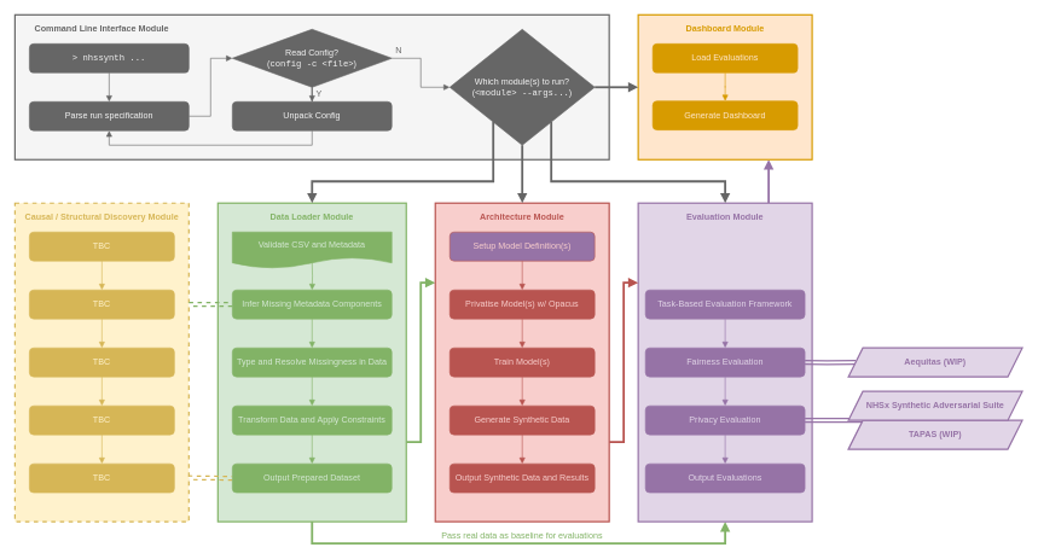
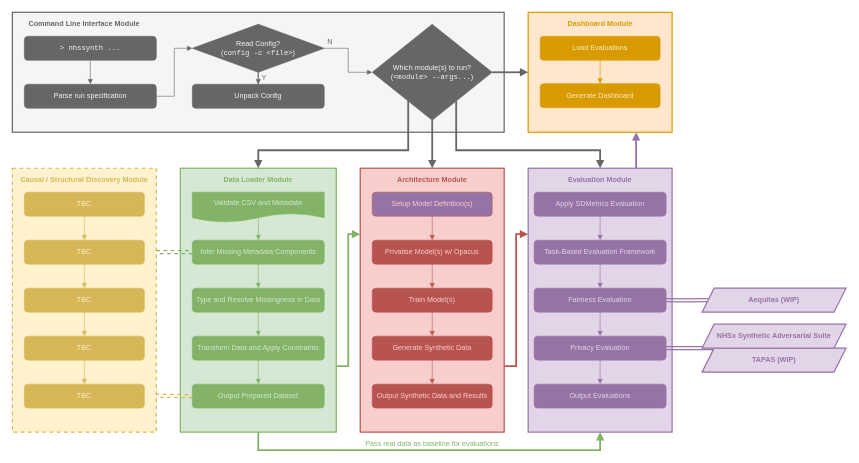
  <mxCell id="0" />
  <mxCell id="1" parent="0" />
  <mxCell id="2" style="edgeStyle=orthogonalEdgeStyle;rounded=0;orthogonalLoop=1;jettySize=auto;html=1;entryX=0;entryY=0.25;entryDx=0;entryDy=0;fontFamily=Helvetica;fontColor=#666666;fillColor=#d5e8d4;strokeColor=#82b366;strokeWidth=3;endArrow=block;endFill=1;exitX=1;exitY=0.75;exitDx=0;exitDy=0;" parent="1" source="4" target="30" edge="1"><mxGeometry relative="1" as="geometry" /></mxCell>
  <mxCell id="3" style="edgeStyle=orthogonalEdgeStyle;rounded=0;orthogonalLoop=1;jettySize=auto;html=1;entryX=0.5;entryY=1;entryDx=0;entryDy=0;shadow=0;strokeWidth=3;fontFamily=Helvetica;fontColor=#FFE6CC;endArrow=block;endFill=1;fillColor=#d5e8d4;strokeColor=#82b366;" parent="1" source="4" target="8" edge="1"><mxGeometry relative="1" as="geometry"><Array as="points"><mxPoint x="430" y="750" /><mxPoint x="1000" y="750" /></Array></mxGeometry></mxCell>
  <mxCell id="4" value="" style="rounded=0;whiteSpace=wrap;html=1;fillColor=#D5E8D4;strokeColor=#82b366;strokeWidth=2;" parent="1" vertex="1"><mxGeometry x="300" y="280" width="260" height="440" as="geometry" /></mxCell>
  <mxCell id="5" style="edgeStyle=orthogonalEdgeStyle;rounded=0;orthogonalLoop=1;jettySize=auto;html=1;exitX=0.995;exitY=0.862;exitDx=0;exitDy=0;entryX=0;entryY=0.5;entryDx=0;entryDy=0;fontFamily=Helvetica;fontColor=#666666;exitPerimeter=0;fillColor=#fff2cc;strokeColor=#d6b656;strokeWidth=2;shape=link;dashed=1;" parent="1" source="6" target="14" edge="1"><mxGeometry relative="1" as="geometry"><Array as="points"><mxPoint x="260" y="659" /></Array></mxGeometry></mxCell>
  <mxCell id="6" value="" style="rounded=0;whiteSpace=wrap;html=1;dashed=1;fillColor=#FFF2CC;strokeColor=#D6B656;strokeWidth=2;" parent="1" vertex="1"><mxGeometry x="20" y="280" width="240" height="440" as="geometry" /></mxCell>
  <mxCell id="7" style="edgeStyle=orthogonalEdgeStyle;rounded=0;orthogonalLoop=1;jettySize=auto;html=1;entryX=0.75;entryY=1;entryDx=0;entryDy=0;fontFamily=Helvetica;fontColor=#666666;endArrow=block;endFill=1;fillColor=#e1d5e7;strokeColor=#9673a6;strokeWidth=3;" parent="1" source="8" target="48" edge="1"><mxGeometry relative="1" as="geometry"><Array as="points"><mxPoint x="1060" y="250" /><mxPoint x="1060" y="250" /></Array></mxGeometry></mxCell>
  <mxCell id="8" value="" style="rounded=0;whiteSpace=wrap;html=1;arcSize=5;fillColor=#E1D5E7;strokeColor=#9673a6;strokeWidth=2;" parent="1" vertex="1"><mxGeometry x="880" y="280" width="240" height="440" as="geometry" /></mxCell>
  <mxCell id="9" value="" style="edgeStyle=orthogonalEdgeStyle;rounded=0;orthogonalLoop=1;jettySize=auto;html=1;endArrow=block;endFill=1;fillColor=#d5e8d4;strokeColor=#82b366;" parent="1" target="17" edge="1"><mxGeometry relative="1" as="geometry"><mxPoint x="430" y="360" as="sourcePoint" /></mxGeometry></mxCell>
  <mxCell id="10" value="Data Loader Module" style="text;html=1;strokeColor=none;fillColor=none;align=center;verticalAlign=middle;whiteSpace=wrap;rounded=0;rotation=0;fontColor=#82B366;fontStyle=1" parent="1" vertex="1"><mxGeometry x="350" y="280" width="160" height="40" as="geometry" /></mxCell>
  <mxCell id="11" value="" style="edgeStyle=orthogonalEdgeStyle;rounded=0;orthogonalLoop=1;jettySize=auto;html=1;endArrow=block;endFill=1;fillColor=#d5e8d4;strokeColor=#82b366;" parent="1" source="13" target="19" edge="1"><mxGeometry relative="1" as="geometry" /></mxCell>
  <mxCell id="12" style="edgeStyle=orthogonalEdgeStyle;rounded=0;orthogonalLoop=1;jettySize=auto;html=1;fontFamily=Helvetica;fontColor=#666666;shape=link;strokeWidth=2;fillColor=#d5e8d4;strokeColor=#82b366;dashed=1;" parent="1" edge="1"><mxGeometry relative="1" as="geometry"><mxPoint x="260" y="420" as="targetPoint" /><Array as="points"><mxPoint x="260" y="420" /></Array><mxPoint x="320" y="420" as="sourcePoint" /></mxGeometry></mxCell>
  <mxCell id="13" value="Type and Resolve Missingness in Data" style="rounded=1;whiteSpace=wrap;html=1;fillColor=#82B366;strokeColor=#82B366;fontColor=#D5E8D4;" parent="1" vertex="1"><mxGeometry x="320" y="480" width="220" height="40" as="geometry" /></mxCell>
  <mxCell id="14" value="Output Prepared Dataset" style="rounded=1;whiteSpace=wrap;html=1;fillColor=#82B366;strokeColor=#82B366;fontColor=#D5E8D4;" parent="1" vertex="1"><mxGeometry x="320" y="640" width="220" height="40" as="geometry" /></mxCell>
  <mxCell id="15" value="Causal / Structural Discovery Module" style="text;html=1;strokeColor=none;fillColor=none;align=center;verticalAlign=middle;whiteSpace=wrap;rounded=0;fontStyle=1;fontColor=#D6B656;" parent="1" vertex="1"><mxGeometry x="30" y="280" width="220" height="40" as="geometry" /></mxCell>
  <mxCell id="16" value="" style="edgeStyle=orthogonalEdgeStyle;rounded=0;orthogonalLoop=1;jettySize=auto;html=1;endArrow=block;endFill=1;fillColor=#d5e8d4;strokeColor=#82b366;" parent="1" source="17" target="13" edge="1"><mxGeometry relative="1" as="geometry" /></mxCell>
  <mxCell id="17" value="Infer Missing Metadata Components" style="rounded=1;whiteSpace=wrap;html=1;fillColor=#82B366;strokeColor=#82B366;fontColor=#D5E8D4;" parent="1" vertex="1"><mxGeometry x="320" y="400" width="220" height="40" as="geometry" /></mxCell>
  <mxCell id="18" value="" style="edgeStyle=orthogonalEdgeStyle;rounded=0;orthogonalLoop=1;jettySize=auto;html=1;endArrow=block;endFill=1;fillColor=#d5e8d4;strokeColor=#82b366;" parent="1" source="19" target="14" edge="1"><mxGeometry relative="1" as="geometry" /></mxCell>
  <mxCell id="19" value="Transform Data and Apply Constraints" style="rounded=1;whiteSpace=wrap;html=1;fillColor=#82B366;strokeColor=#82B366;fontColor=#D5E8D4;" parent="1" vertex="1"><mxGeometry x="320" y="560" width="220" height="40" as="geometry" /></mxCell>
  <mxCell id="20" value="Evaluation Module" style="text;html=1;strokeColor=none;fillColor=none;align=center;verticalAlign=middle;whiteSpace=wrap;rounded=0;rotation=0;fontColor=#9673A6;fontStyle=1" parent="1" vertex="1"><mxGeometry x="920" y="280" width="160" height="40" as="geometry" /></mxCell>
+ <mxCell id="21" value="" style="edgeStyle=orthogonalEdgeStyle;rounded=0;orthogonalLoop=1;jettySize=auto;html=1;fillColor=#e1d5e7;strokeColor=#9673a6;endArrow=block;endFill=1;" parent="1" source="22" target="27" edge="1"><mxGeometry relative="1" as="geometry" /></mxCell>
+ <mxCell id="22" value="Apply SDMetrics Evaluation" style="rounded=1;whiteSpace=wrap;html=1;fillColor=#9673A6;strokeColor=#9673A6;fontColor=#E1D5E7;" parent="1" vertex="1"><mxGeometry x="890" y="320" width="220" height="40" as="geometry" /></mxCell>
  <mxCell id="23" value="" style="edgeStyle=orthogonalEdgeStyle;rounded=0;orthogonalLoop=1;jettySize=auto;html=1;fontFamily=Helvetica;fontColor=#666666;fillColor=#e1d5e7;strokeColor=#9673a6;endArrow=block;endFill=1;" parent="1" source="24" target="34" edge="1"><mxGeometry relative="1" as="geometry" /></mxCell>
  <mxCell id="24" value="Fairness Evaluation" style="rounded=1;whiteSpace=wrap;html=1;fillColor=#9673A6;strokeColor=#9673A6;fontColor=#E1D5E7;" parent="1" vertex="1"><mxGeometry x="890" y="480" width="220" height="40" as="geometry" /></mxCell>
  <mxCell id="25" value="" style="edgeStyle=orthogonalEdgeStyle;rounded=0;orthogonalLoop=1;jettySize=auto;html=1;fillColor=#e1d5e7;strokeColor=#9673a6;endArrow=block;endFill=1;" parent="1" source="27" target="24" edge="1"><mxGeometry relative="1" as="geometry" /></mxCell>
  <mxCell id="26" value="" style="edgeStyle=orthogonalEdgeStyle;rounded=0;orthogonalLoop=1;jettySize=auto;html=1;fontFamily=Helvetica;fontColor=#666666;shape=link;strokeWidth=2;fillColor=#e1d5e7;strokeColor=#9673a6;" parent="1" target="28" edge="1"><mxGeometry relative="1" as="geometry"><mxPoint x="1110" y="500" as="sourcePoint" /></mxGeometry></mxCell>
  <mxCell id="27" value="Task-Based Evaluation Framework" style="rounded=1;whiteSpace=wrap;html=1;fillColor=#9673A6;strokeColor=#9673A6;fontColor=#E1D5E7;" parent="1" vertex="1"><mxGeometry x="890" y="400" width="220" height="40" as="geometry" /></mxCell>
  <mxCell id="28" value="&lt;b&gt;Aequitas (WIP)&lt;/b&gt;" style="shape=parallelogram;perimeter=parallelogramPerimeter;whiteSpace=wrap;html=1;fixedSize=1;rounded=0;glass=0;fillColor=#e1d5e7;strokeColor=#9673a6;strokeWidth=2;fontColor=#9673A6;" parent="1" vertex="1"><mxGeometry x="1170" y="480" width="240" height="40" as="geometry" /></mxCell>
  <mxCell id="29" value="" style="edgeStyle=orthogonalEdgeStyle;rounded=0;orthogonalLoop=1;jettySize=auto;html=1;fontFamily=Helvetica;fontColor=#666666;fillColor=#f8cecc;strokeColor=#b85450;strokeWidth=3;endArrow=block;endFill=1;exitX=1;exitY=0.75;exitDx=0;exitDy=0;entryX=0;entryY=0.25;entryDx=0;entryDy=0;" parent="1" source="30" target="8" edge="1"><mxGeometry relative="1" as="geometry"><mxPoint x="880" y="500" as="targetPoint" /></mxGeometry></mxCell>
  <mxCell id="30" value="" style="rounded=0;whiteSpace=wrap;html=1;fillColor=#F8CECC;strokeColor=#b85450;strokeWidth=2;" parent="1" vertex="1"><mxGeometry x="600" y="280" width="240" height="440" as="geometry" /></mxCell>
  <mxCell id="31" value="Architecture Module" style="text;html=1;strokeColor=none;fillColor=none;align=center;verticalAlign=middle;whiteSpace=wrap;rounded=0;rotation=0;fontColor=#B85450;fontStyle=1" parent="1" vertex="1"><mxGeometry x="640" y="280" width="160" height="40" as="geometry" /></mxCell>
  <mxCell id="32" value="Train Model(s)" style="rounded=1;whiteSpace=wrap;html=1;fillColor=#B85450;strokeColor=#B85450;fontColor=#F8CECC;" parent="1" vertex="1"><mxGeometry x="620" y="480" width="200" height="40" as="geometry" /></mxCell>
  <mxCell id="33" value="" style="edgeStyle=orthogonalEdgeStyle;rounded=0;orthogonalLoop=1;jettySize=auto;html=1;fontFamily=Helvetica;fontColor=#666666;fillColor=#e1d5e7;strokeColor=#9673a6;endArrow=block;endFill=1;" parent="1" source="34" target="43" edge="1"><mxGeometry relative="1" as="geometry" /></mxCell>
  <mxCell id="34" value="Privacy Evaluation" style="rounded=1;whiteSpace=wrap;html=1;fillColor=#9673A6;strokeColor=#9673A6;fontColor=#E1D5E7;" parent="1" vertex="1"><mxGeometry x="890" y="560" width="220" height="40" as="geometry" /></mxCell>
  <mxCell id="35" value="Generate Synthetic Data" style="rounded=1;whiteSpace=wrap;html=1;fillColor=#B85450;strokeColor=#B85450;fontColor=#F8CECC;" parent="1" vertex="1"><mxGeometry x="620" y="560" width="200" height="40" as="geometry" /></mxCell>
  <mxCell id="36" value="" style="endArrow=block;html=1;rounded=0;exitX=0.5;exitY=1;exitDx=0;exitDy=0;entryX=0.5;entryY=0;entryDx=0;entryDy=0;endFill=1;fillColor=#f8cecc;strokeColor=#b85450;" parent="1" source="32" target="35" edge="1"><mxGeometry width="50" height="50" relative="1" as="geometry"><mxPoint x="930" y="500" as="sourcePoint" /><mxPoint x="980" y="450" as="targetPoint" /></mxGeometry></mxCell>
  <mxCell id="37" value="Setup Model Definition(s)" style="rounded=1;whiteSpace=wrap;html=1;fillColor=#9673a6;strokeColor=#B85450;fontColor=#F8CECC;" parent="1" vertex="1"><mxGeometry x="620" y="320" width="200" height="40" as="geometry" /></mxCell>
  <mxCell id="38" value="Output Synthetic Data and Results" style="rounded=1;whiteSpace=wrap;html=1;fillColor=#B85450;strokeColor=#B85450;fontColor=#F8CECC;" parent="1" vertex="1"><mxGeometry x="620" y="640" width="200" height="40" as="geometry" /></mxCell>
  <mxCell id="39" value="Privatise Model(s) w/ Opacus" style="rounded=1;whiteSpace=wrap;html=1;fillColor=#B85450;strokeColor=#B85450;fontColor=#F8CECC;" parent="1" vertex="1"><mxGeometry x="620" y="400" width="200" height="40" as="geometry" /></mxCell>
  <mxCell id="40" value="" style="endArrow=block;html=1;rounded=0;exitX=0.5;exitY=1;exitDx=0;exitDy=0;endFill=1;fillColor=#f8cecc;strokeColor=#b85450;" parent="1" source="37" edge="1"><mxGeometry width="50" height="50" relative="1" as="geometry"><mxPoint x="730" y="530" as="sourcePoint" /><mxPoint x="720" y="400" as="targetPoint" /></mxGeometry></mxCell>
  <mxCell id="41" value="" style="endArrow=block;html=1;rounded=0;exitX=0.5;exitY=1;exitDx=0;exitDy=0;entryX=0.5;entryY=0;entryDx=0;entryDy=0;endFill=1;fillColor=#f8cecc;strokeColor=#b85450;" parent="1" source="39" target="32" edge="1"><mxGeometry width="50" height="50" relative="1" as="geometry"><mxPoint x="740" y="540" as="sourcePoint" /><mxPoint x="740" y="580" as="targetPoint" /></mxGeometry></mxCell>
  <mxCell id="42" value="" style="endArrow=block;html=1;rounded=0;exitX=0.5;exitY=1;exitDx=0;exitDy=0;entryX=0.5;entryY=0;entryDx=0;entryDy=0;endFill=1;fillColor=#f8cecc;strokeColor=#b85450;" parent="1" source="35" target="38" edge="1"><mxGeometry width="50" height="50" relative="1" as="geometry"><mxPoint x="750" y="550" as="sourcePoint" /><mxPoint x="750" y="590" as="targetPoint" /></mxGeometry></mxCell>
  <mxCell id="43" value="Output Evaluations" style="rounded=1;whiteSpace=wrap;html=1;fillColor=#9673A6;strokeColor=#9673A6;fontColor=#E1D5E7;" parent="1" vertex="1"><mxGeometry x="890" y="640" width="220" height="40" as="geometry" /></mxCell>
  <mxCell id="44" value="" style="rounded=0;whiteSpace=wrap;html=1;fillColor=#F5F5F5;strokeColor=#666666;strokeWidth=2;fontColor=#F5F5F5;" parent="1" vertex="1"><mxGeometry x="20" y="20" width="820" height="200" as="geometry" /></mxCell>
  <mxCell id="45" value="Command Line Interface Module" style="text;html=1;strokeColor=none;fillColor=none;align=center;verticalAlign=middle;whiteSpace=wrap;rounded=0;rotation=0;fontColor=#666666;fontStyle=1" parent="1" vertex="1"><mxGeometry x="20" y="20" width="240" height="40" as="geometry" /></mxCell>
  <mxCell id="46" value="" style="edgeStyle=orthogonalEdgeStyle;rounded=0;orthogonalLoop=1;jettySize=auto;html=1;fontFamily=Helvetica;fontColor=#F5F5F5;fillColor=#f5f5f5;strokeColor=#666666;endArrow=block;endFill=1;" parent="1" source="47" target="54" edge="1"><mxGeometry relative="1" as="geometry" /></mxCell>
  <mxCell id="47" value="&lt;font face=&quot;Courier New&quot; color=&quot;#f5f5f5&quot;&gt;&amp;gt; nhssynth ...&lt;/font&gt;" style="rounded=1;whiteSpace=wrap;html=1;fillColor=#666666;strokeColor=#666666;fontColor=#333333;" parent="1" vertex="1"><mxGeometry x="40" y="60" width="220" height="40" as="geometry" /></mxCell>
  <mxCell id="48" value="" style="rounded=0;whiteSpace=wrap;html=1;arcSize=5;fillColor=#FFE6CC;strokeColor=#D79B00;strokeWidth=2;" parent="1" vertex="1"><mxGeometry x="880" y="20" width="240" height="200" as="geometry" /></mxCell>
  <mxCell id="49" value="Dashboard Module" style="text;html=1;strokeColor=none;fillColor=none;align=center;verticalAlign=middle;whiteSpace=wrap;rounded=0;fontStyle=1;fontColor=#D79B00;" parent="1" vertex="1"><mxGeometry x="890" y="20" width="220" height="40" as="geometry" /></mxCell>
  <mxCell id="50" style="edgeStyle=orthogonalEdgeStyle;rounded=0;orthogonalLoop=1;jettySize=auto;html=1;entryX=0.5;entryY=0;entryDx=0;entryDy=0;fontFamily=Helvetica;fontColor=#F5F5F5;fillColor=#f5f5f5;strokeColor=#666666;endArrow=block;endFill=1;" parent="1" source="52" target="56" edge="1"><mxGeometry relative="1" as="geometry" /></mxCell>
  <mxCell id="51" style="edgeStyle=orthogonalEdgeStyle;rounded=0;orthogonalLoop=1;jettySize=auto;html=1;entryX=0;entryY=0.5;entryDx=0;entryDy=0;fontFamily=Helvetica;fontColor=#F5F5F5;fillColor=#f5f5f5;strokeColor=#666666;endArrow=block;endFill=1;" parent="1" source="52" target="61" edge="1"><mxGeometry relative="1" as="geometry" /></mxCell>
  <mxCell id="52" value="&lt;font color=&quot;#f5f5f5&quot;&gt;Read Config?&lt;br style=&quot;border-color: var(--border-color);&quot;&gt;&lt;font style=&quot;border-color: var(--border-color);&quot;&gt;(&lt;/font&gt;&lt;font style=&quot;border-color: var(--border-color);&quot; face=&quot;Courier New&quot;&gt;config -c &amp;lt;file&amp;gt;&lt;/font&gt;&lt;font style=&quot;border-color: var(--border-color);&quot;&gt;)&lt;/font&gt;&lt;/font&gt;" style="rhombus;whiteSpace=wrap;html=1;rounded=0;strokeColor=#666666;fontFamily=Helvetica;fontColor=#333333;fillColor=#666666;" parent="1" vertex="1"><mxGeometry x="320" y="40" width="220" height="80" as="geometry" /></mxCell>
  <mxCell id="53" style="edgeStyle=orthogonalEdgeStyle;rounded=0;orthogonalLoop=1;jettySize=auto;html=1;entryX=0;entryY=0.5;entryDx=0;entryDy=0;fontFamily=Helvetica;fontColor=#F5F5F5;fillColor=#f5f5f5;strokeColor=#666666;endArrow=block;endFill=1;" parent="1" source="54" target="52" edge="1"><mxGeometry relative="1" as="geometry" /></mxCell>
  <mxCell id="54" value="&lt;font color=&quot;#f5f5f5&quot;&gt;Parse run specification&lt;/font&gt;" style="rounded=1;whiteSpace=wrap;html=1;fillColor=#666666;strokeColor=#666666;fontColor=#333333;" parent="1" vertex="1"><mxGeometry x="40" y="140" width="220" height="40" as="geometry" /></mxCell>
- <mxCell id="55" style="edgeStyle=orthogonalEdgeStyle;rounded=0;orthogonalLoop=1;jettySize=auto;html=1;entryX=0.5;entryY=1;entryDx=0;entryDy=0;fontFamily=Helvetica;fontColor=#F5F5F5;fillColor=#f5f5f5;strokeColor=#666666;endArrow=block;endFill=1;" parent="1" source="56" target="54" edge="1"><mxGeometry relative="1" as="geometry"><Array as="points"><mxPoint x="430" y="200" /><mxPoint x="150" y="200" /></Array></mxGeometry></mxCell>
  <mxCell id="56" value="&lt;font color=&quot;#f5f5f5&quot;&gt;Unpack Config&lt;/font&gt;" style="rounded=1;whiteSpace=wrap;html=1;fillColor=#666666;strokeColor=#666666;fontColor=#333333;" parent="1" vertex="1"><mxGeometry x="320" y="140" width="220" height="40" as="geometry" /></mxCell>
  <mxCell id="57" style="edgeStyle=orthogonalEdgeStyle;rounded=0;orthogonalLoop=1;jettySize=auto;html=1;entryX=0.5;entryY=0;entryDx=0;entryDy=0;fontFamily=Helvetica;fontColor=#F5F5F5;fillColor=#f5f5f5;strokeColor=#666666;endArrow=block;endFill=1;strokeWidth=3;" parent="1" source="61" target="10" edge="1"><mxGeometry relative="1" as="geometry"><Array as="points"><mxPoint x="680" y="250" /><mxPoint x="430" y="250" /></Array></mxGeometry></mxCell>
  <mxCell id="58" style="edgeStyle=orthogonalEdgeStyle;rounded=0;orthogonalLoop=1;jettySize=auto;html=1;entryX=0.5;entryY=0;entryDx=0;entryDy=0;fontFamily=Helvetica;fontColor=#F5F5F5;fillColor=#f5f5f5;strokeColor=#666666;endArrow=block;endFill=1;strokeWidth=3;" parent="1" source="61" target="31" edge="1"><mxGeometry relative="1" as="geometry"><Array as="points"><mxPoint x="720" y="210" /><mxPoint x="720" y="210" /></Array></mxGeometry></mxCell>
  <mxCell id="59" style="edgeStyle=orthogonalEdgeStyle;rounded=0;orthogonalLoop=1;jettySize=auto;html=1;fontFamily=Helvetica;fontColor=#F5F5F5;entryX=0.5;entryY=0;entryDx=0;entryDy=0;fillColor=#f5f5f5;strokeColor=#666666;endArrow=block;endFill=1;strokeWidth=3;" parent="1" source="61" target="20" edge="1"><mxGeometry relative="1" as="geometry"><mxPoint x="1000" y="250" as="targetPoint" /><Array as="points"><mxPoint x="760" y="250" /><mxPoint x="1000" y="250" /></Array></mxGeometry></mxCell>
  <mxCell id="60" value="" style="edgeStyle=orthogonalEdgeStyle;rounded=0;orthogonalLoop=1;jettySize=auto;html=1;fontFamily=Helvetica;fontColor=#F5F5F5;fillColor=#f5f5f5;strokeColor=#666666;endArrow=block;endFill=1;strokeWidth=3;" parent="1" source="61" target="48" edge="1"><mxGeometry relative="1" as="geometry" /></mxCell>
  <mxCell id="61" value="&lt;font color=&quot;#f5f5f5&quot;&gt;Which module(s) to run?&lt;br style=&quot;border-color: var(--border-color);&quot;&gt;&lt;font style=&quot;border-color: var(--border-color);&quot;&gt;(&lt;font face=&quot;Courier New&quot;&gt;&amp;lt;&lt;/font&gt;&lt;/font&gt;&lt;font style=&quot;border-color: var(--border-color);&quot; face=&quot;Courier New&quot;&gt;module&amp;gt; --args...&lt;/font&gt;&lt;font style=&quot;border-color: var(--border-color);&quot;&gt;)&lt;/font&gt;&lt;/font&gt;" style="rhombus;whiteSpace=wrap;html=1;rounded=0;strokeColor=#666666;fontFamily=Helvetica;fontColor=#333333;fillColor=#666666;" parent="1" vertex="1"><mxGeometry x="620" y="40" width="200" height="160" as="geometry" /></mxCell>
  <mxCell id="62" value="Validate CSV and Metadata" style="shape=document;whiteSpace=wrap;html=1;boundedLbl=1;rounded=0;strokeColor=#82B366;fontFamily=Helvetica;fillColor=#82B366;fontColor=#D5E8D4;" parent="1" vertex="1"><mxGeometry x="320" y="320" width="220" height="50" as="geometry" /></mxCell>
  <mxCell id="63" value="&lt;font color=&quot;#666666&quot;&gt;Y&lt;/font&gt;" style="text;html=1;strokeColor=none;fillColor=none;align=center;verticalAlign=middle;whiteSpace=wrap;rounded=0;fontFamily=Helvetica;fontColor=#F5F5F5;" parent="1" vertex="1"><mxGeometry x="430" y="119" width="20" height="20" as="geometry" /></mxCell>
  <mxCell id="64" value="&lt;font color=&quot;#666666&quot;&gt;N&lt;/font&gt;" style="text;html=1;strokeColor=none;fillColor=none;align=center;verticalAlign=middle;whiteSpace=wrap;rounded=0;fontFamily=Helvetica;fontColor=#F5F5F5;" parent="1" vertex="1"><mxGeometry x="540" y="60" width="20" height="20" as="geometry" /></mxCell>
  <mxCell id="65" value="" style="edgeStyle=orthogonalEdgeStyle;rounded=0;orthogonalLoop=1;jettySize=auto;html=1;fontFamily=Helvetica;fontColor=#666666;shape=link;exitX=1;exitY=0.5;exitDx=0;exitDy=0;entryX=0.5;entryY=0;entryDx=0;entryDy=0;fillColor=#e1d5e7;strokeColor=#9673a6;strokeWidth=2;startSize=6;shadow=0;arcSize=20;width=4;" parent="1" target="66" edge="1"><mxGeometry relative="1" as="geometry"><mxPoint x="1110" y="580" as="sourcePoint" /><mxPoint x="1190" y="670" as="targetPoint" /><Array as="points"><mxPoint x="1220" y="580" /><mxPoint x="1220" y="580" /></Array></mxGeometry></mxCell>
  <mxCell id="66" value="&lt;b&gt;TAPAS (WIP)&lt;br&gt;&lt;/b&gt;" style="shape=parallelogram;perimeter=parallelogramPerimeter;whiteSpace=wrap;html=1;fixedSize=1;rounded=0;glass=0;fillColor=#e1d5e7;strokeColor=#9673a6;strokeWidth=2;fontColor=#9673A6;" parent="1" vertex="1"><mxGeometry x="1170" y="580" width="240" height="40" as="geometry" /></mxCell>
  <mxCell id="67" value="&lt;b&gt;NHSx Synthetic Adversarial Suite&lt;/b&gt;" style="shape=parallelogram;perimeter=parallelogramPerimeter;whiteSpace=wrap;html=1;fixedSize=1;rounded=0;glass=0;fillColor=#e1d5e7;strokeColor=#9673a6;strokeWidth=2;fontColor=#9673A6;fillStyle=auto;" parent="1" vertex="1"><mxGeometry x="1170" y="540" width="240" height="40" as="geometry" /></mxCell>
  <mxCell id="68" value="" style="edgeStyle=orthogonalEdgeStyle;rounded=0;orthogonalLoop=1;jettySize=auto;html=1;shadow=0;strokeWidth=1;fontFamily=Helvetica;fontColor=#9673A6;endArrow=block;endFill=1;fillColor=#ffe6cc;strokeColor=#d79b00;" parent="1" source="69" target="70" edge="1"><mxGeometry relative="1" as="geometry" /></mxCell>
  <mxCell id="69" value="Load Evaluations" style="rounded=1;whiteSpace=wrap;html=1;fillStyle=auto;strokeColor=#D79B00;fontFamily=Helvetica;fillColor=#D79B00;fontColor=#FFE6CC;" parent="1" vertex="1"><mxGeometry x="900" y="60" width="200" height="40" as="geometry" /></mxCell>
  <mxCell id="70" value="Generate Dashboard" style="rounded=1;whiteSpace=wrap;html=1;fillStyle=auto;strokeColor=#D79B00;fontFamily=Helvetica;fillColor=#D79B00;fontColor=#FFE6CC;" parent="1" vertex="1"><mxGeometry x="900" y="139" width="200" height="40" as="geometry" /></mxCell>
  <mxCell id="71" value="" style="endArrow=block;html=1;rounded=0;exitX=0.5;exitY=1;exitDx=0;exitDy=0;entryX=0.5;entryY=0;entryDx=0;entryDy=0;endFill=1;fillColor=#fff2cc;strokeColor=#d6b656;" parent="1" edge="1"><mxGeometry width="50" height="50" relative="1" as="geometry"><mxPoint x="140" y="520" as="sourcePoint" /><mxPoint x="140" y="560" as="targetPoint" /></mxGeometry></mxCell>
  <mxCell id="72" value="&lt;font color=&quot;#fff2cc&quot;&gt;TBC&lt;/font&gt;" style="rounded=1;whiteSpace=wrap;html=1;fillColor=#D6B656;strokeColor=#D6B656;" parent="1" vertex="1"><mxGeometry x="40" y="320" width="200" height="40" as="geometry" /></mxCell>
  <mxCell id="73" value="" style="endArrow=block;html=1;rounded=0;exitX=0.5;exitY=1;exitDx=0;exitDy=0;endFill=1;fillColor=#fff2cc;strokeColor=#d6b656;" parent="1" source="72" edge="1"><mxGeometry width="50" height="50" relative="1" as="geometry"><mxPoint x="150" y="530" as="sourcePoint" /><mxPoint x="140" y="400" as="targetPoint" /></mxGeometry></mxCell>
  <mxCell id="74" value="" style="endArrow=block;html=1;rounded=0;exitX=0.5;exitY=1;exitDx=0;exitDy=0;entryX=0.5;entryY=0;entryDx=0;entryDy=0;endFill=1;fillColor=#fff2cc;strokeColor=#d6b656;" parent="1" edge="1"><mxGeometry width="50" height="50" relative="1" as="geometry"><mxPoint x="140" y="440" as="sourcePoint" /><mxPoint x="140" y="480" as="targetPoint" /></mxGeometry></mxCell>
  <mxCell id="75" value="" style="endArrow=block;html=1;rounded=0;exitX=0.5;exitY=1;exitDx=0;exitDy=0;entryX=0.5;entryY=0;entryDx=0;entryDy=0;endFill=1;fillColor=#fff2cc;strokeColor=#d6b656;" parent="1" edge="1"><mxGeometry width="50" height="50" relative="1" as="geometry"><mxPoint x="140" y="600" as="sourcePoint" /><mxPoint x="140" y="640" as="targetPoint" /></mxGeometry></mxCell>
  <mxCell id="76" value="&lt;font color=&quot;#fff2cc&quot;&gt;TBC&lt;/font&gt;" style="rounded=1;whiteSpace=wrap;html=1;fillColor=#D6B656;strokeColor=#D6B656;" parent="1" vertex="1"><mxGeometry x="40" y="400" width="200" height="40" as="geometry" /></mxCell>
  <mxCell id="77" value="&lt;font color=&quot;#fff2cc&quot;&gt;TBC&lt;/font&gt;" style="rounded=1;whiteSpace=wrap;html=1;fillColor=#D6B656;strokeColor=#D6B656;" parent="1" vertex="1"><mxGeometry x="40" y="480" width="200" height="40" as="geometry" /></mxCell>
  <mxCell id="78" value="&lt;font color=&quot;#fff2cc&quot;&gt;TBC&lt;/font&gt;" style="rounded=1;whiteSpace=wrap;html=1;fillColor=#D6B656;strokeColor=#D6B656;" parent="1" vertex="1"><mxGeometry x="40" y="560" width="200" height="40" as="geometry" /></mxCell>
  <mxCell id="79" value="&lt;font color=&quot;#fff2cc&quot;&gt;TBC&lt;/font&gt;" style="rounded=1;whiteSpace=wrap;html=1;fillColor=#D6B656;strokeColor=#D6B656;" parent="1" vertex="1"><mxGeometry x="40" y="640" width="200" height="40" as="geometry" /></mxCell>
  <mxCell id="80" value="Pass real data as baseline for evaluations" style="text;html=1;strokeColor=none;fillColor=none;align=center;verticalAlign=middle;whiteSpace=wrap;rounded=0;rotation=0;fontColor=#82B366;fontStyle=0" vertex="1" parent="1"><mxGeometry x="580" y="730" width="280" height="20" as="geometry" /></mxCell>
